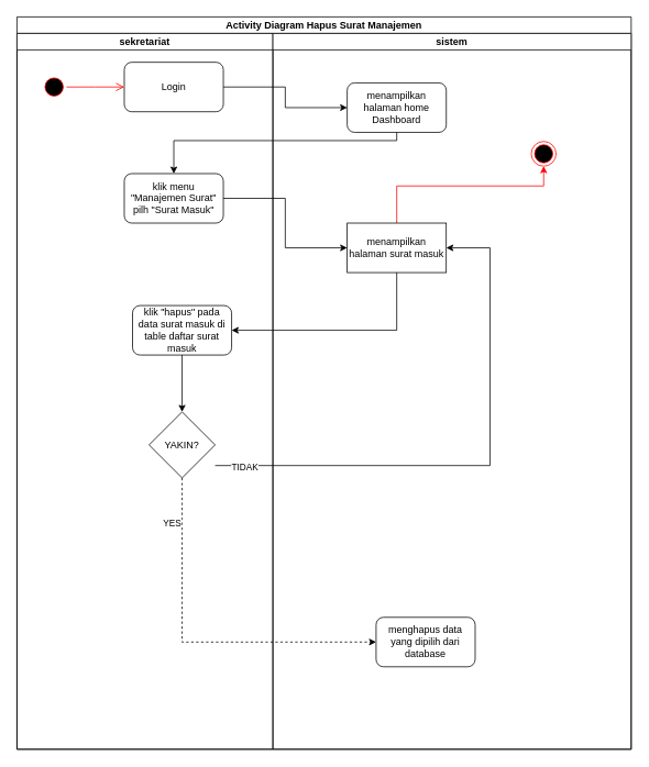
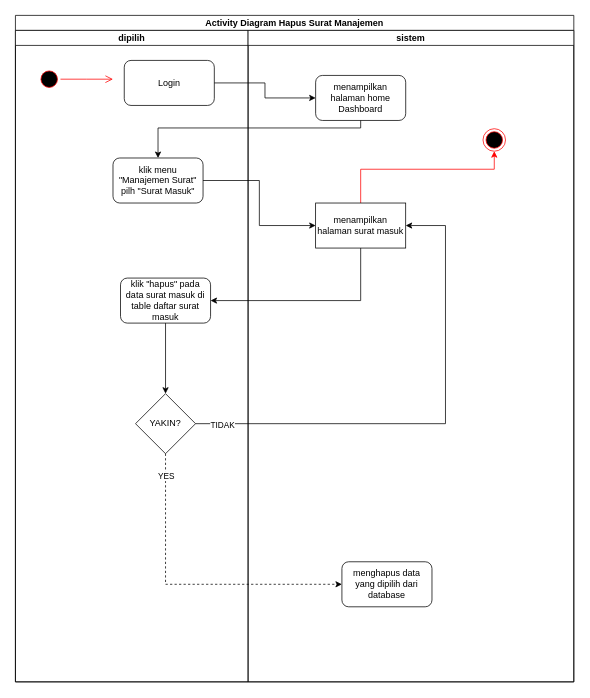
  <mxCell id="0" />
  <mxCell id="1" parent="0" />
  <mxCell id="2" value="Activity Diagram Hapus Surat Manajemen" style="swimlane;childLayout=stackLayout;resizeParent=1;resizeParentMax=0;startSize=20;" parent="1" vertex="1"><mxGeometry x="20" y="20" width="744" height="888" as="geometry" /></mxCell>
- <mxCell id="3" value="sekretariat" style="swimlane;startSize=20;" parent="2" vertex="1"><mxGeometry y="20" width="310" height="868" as="geometry"><mxRectangle y="20" width="30" height="460" as="alternateBounds" /></mxGeometry></mxCell>
+ <mxCell id="3" value="dipilih" style="swimlane;startSize=20;" parent="2" vertex="1"><mxGeometry y="20" width="310" height="868" as="geometry"><mxRectangle y="20" width="30" height="460" as="alternateBounds" /></mxGeometry></mxCell>
  <mxCell id="4" value="" style="ellipse;html=1;shape=startState;fillColor=#000000;strokeColor=#ff0000;" parent="3" vertex="1"><mxGeometry x="30" y="50" width="30" height="30" as="geometry" /></mxCell>
  <mxCell id="5" value="" style="edgeStyle=orthogonalEdgeStyle;html=1;verticalAlign=bottom;endArrow=open;endSize=8;strokeColor=#ff0000;rounded=0;" parent="3" source="4" edge="1"><mxGeometry relative="1" as="geometry"><mxPoint x="130" y="65" as="targetPoint" /></mxGeometry></mxCell>
- <mxCell id="6" value="Login" style="rounded=1;whiteSpace=wrap;html=1;" parent="3" vertex="1"><mxGeometry x="130" y="35" width="120" height="60" as="geometry" /></mxCell>
+ <mxCell id="6" value="Login" style="rounded=1;whiteSpace=wrap;html=1;" parent="3" vertex="1"><mxGeometry x="145" y="40" width="120" height="60" as="geometry" /></mxCell>
  <mxCell id="7" value="klik menu &quot;Manajemen Surat&quot; pilh &quot;Surat Masuk&quot;" style="rounded=1;whiteSpace=wrap;html=1;" parent="3" vertex="1"><mxGeometry x="130" y="170" width="120" height="60" as="geometry" /></mxCell>
  <mxCell id="8" style="edgeStyle=orthogonalEdgeStyle;rounded=0;orthogonalLoop=1;jettySize=auto;html=1;entryX=0.5;entryY=0;entryDx=0;entryDy=0;strokeColor=#000000;" parent="3" source="9" target="10" edge="1"><mxGeometry relative="1" as="geometry" /></mxCell>
  <mxCell id="9" value="klik &quot;hapus&quot; pada data surat masuk di table daftar surat masuk" style="rounded=1;whiteSpace=wrap;html=1;" parent="3" vertex="1"><mxGeometry x="140" y="330" width="120" height="60" as="geometry" /></mxCell>
- <mxCell id="10" value="YAKIN?" style="rhombus;whiteSpace=wrap;html=1;" parent="3" vertex="1"><mxGeometry x="160" y="459" width="80" height="80" as="geometry" /></mxCell>
+ <mxCell id="10" value="YAKIN?" style="rhombus;whiteSpace=wrap;html=1;" parent="3" vertex="1"><mxGeometry x="160" y="484" width="80" height="80" as="geometry" /></mxCell>
  <mxCell id="11" value="sistem" style="swimlane;startSize=20;" parent="2" vertex="1"><mxGeometry x="310" y="20" width="434" height="868" as="geometry" /></mxCell>
  <mxCell id="12" value="menampilkan halaman home Dashboard" style="rounded=1;whiteSpace=wrap;html=1;" parent="11" vertex="1"><mxGeometry x="90" y="60" width="120" height="60" as="geometry" /></mxCell>
  <mxCell id="13" style="edgeStyle=orthogonalEdgeStyle;rounded=0;orthogonalLoop=1;jettySize=auto;html=1;strokeColor=#FF0000;" parent="11" source="14" target="16" edge="1"><mxGeometry relative="1" as="geometry"><Array as="points"><mxPoint x="150" y="185" /><mxPoint x="328" y="185" /></Array></mxGeometry></mxCell>
  <mxCell id="14" value="menampilkan halaman surat masuk" style="whiteSpace=wrap;html=1;rounded=0;" parent="11" vertex="1"><mxGeometry x="90" y="230" width="120" height="60" as="geometry" /></mxCell>
  <mxCell id="15" value="menghapus data yang dipilih dari database" style="rounded=1;whiteSpace=wrap;html=1;" parent="11" vertex="1"><mxGeometry x="125" y="708" width="120" height="60" as="geometry" /></mxCell>
  <mxCell id="16" value="" style="ellipse;html=1;shape=endState;fillColor=#000000;strokeColor=#ff0000;" parent="11" vertex="1"><mxGeometry x="313" y="131" width="30" height="30" as="geometry" /></mxCell>
  <mxCell id="17" style="edgeStyle=orthogonalEdgeStyle;rounded=0;orthogonalLoop=1;jettySize=auto;html=1;entryX=0;entryY=0.5;entryDx=0;entryDy=0;" parent="2" source="6" target="12" edge="1"><mxGeometry relative="1" as="geometry" /></mxCell>
  <mxCell id="18" style="edgeStyle=orthogonalEdgeStyle;rounded=0;orthogonalLoop=1;jettySize=auto;html=1;entryX=0.5;entryY=0;entryDx=0;entryDy=0;" parent="2" source="12" target="7" edge="1"><mxGeometry relative="1" as="geometry"><Array as="points"><mxPoint x="460" y="150" /><mxPoint x="190" y="150" /></Array></mxGeometry></mxCell>
  <mxCell id="19" style="edgeStyle=orthogonalEdgeStyle;rounded=0;orthogonalLoop=1;jettySize=auto;html=1;entryX=0;entryY=0.5;entryDx=0;entryDy=0;" parent="2" source="7" target="14" edge="1"><mxGeometry relative="1" as="geometry" /></mxCell>
  <mxCell id="20" style="edgeStyle=orthogonalEdgeStyle;rounded=0;orthogonalLoop=1;jettySize=auto;html=1;entryX=1;entryY=0.5;entryDx=0;entryDy=0;" parent="2" source="14" target="9" edge="1"><mxGeometry relative="1" as="geometry"><Array as="points"><mxPoint x="460" y="380" /></Array></mxGeometry></mxCell>
  <mxCell id="21" style="edgeStyle=orthogonalEdgeStyle;rounded=0;orthogonalLoop=1;jettySize=auto;html=1;entryX=1;entryY=0.5;entryDx=0;entryDy=0;" parent="2" edge="1"><mxGeometry relative="1" as="geometry"><Array as="points"><mxPoint x="573" y="544" /><mxPoint x="573" y="280" /></Array><mxPoint x="240" y="544" as="sourcePoint" /><mxPoint x="520" y="280" as="targetPoint" /></mxGeometry></mxCell>
  <mxCell id="22" value="TIDAK" style="edgeLabel;html=1;align=center;verticalAlign=middle;resizable=0;points=[];" parent="21" vertex="1" connectable="0"><mxGeometry x="-0.892" y="-1" relative="1" as="geometry"><mxPoint as="offset" /></mxGeometry></mxCell>
  <mxCell id="23" style="edgeStyle=orthogonalEdgeStyle;rounded=0;orthogonalLoop=1;jettySize=auto;html=1;entryX=0;entryY=0.5;entryDx=0;entryDy=0;strokeColor=#000000;dashed=1;" parent="2" source="10" target="15" edge="1"><mxGeometry relative="1" as="geometry"><Array as="points"><mxPoint x="200" y="758" /></Array></mxGeometry></mxCell>
  <mxCell id="24" value="YES" style="edgeLabel;html=1;align=center;verticalAlign=middle;resizable=0;points=[];" parent="23" vertex="1" connectable="0"><mxGeometry x="-0.06" relative="1" as="geometry"><mxPoint x="-18" y="-145" as="offset" /></mxGeometry></mxCell>
